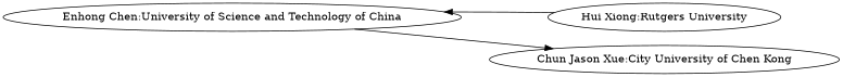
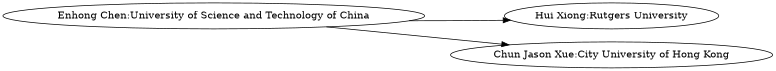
  strict digraph {
    rankdir=LR
    "Enhong Chen:University of Science and Technology of China"
    "Hui Xiong:Rutgers University"
-   "Chun Jason Xue:City University of Hong Kong" [label="Chun Jason Xue:City University of Chen Kong"]
-   "Hui Xiong:Rutgers University" -> "Enhong Chen:University of Science and Technology of China"
+   "Chun Jason Xue:City University of Hong Kong"
+   "Enhong Chen:University of Science and Technology of China" -> "Hui Xiong:Rutgers University"
    "Enhong Chen:University of Science and Technology of China" -> "Chun Jason Xue:City University of Hong Kong"
  }
